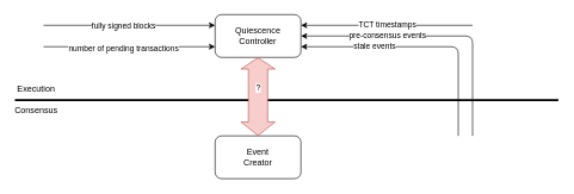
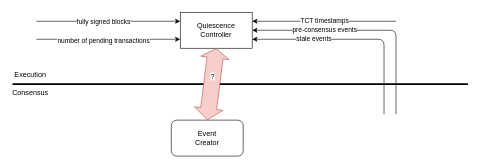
  <mxCell id="0" />
  <mxCell id="1" parent="0" />
  <mxCell id="2" value="" style="endArrow=none;html=1;rounded=0;strokeWidth=3;" edge="1" parent="1"><mxGeometry width="50" height="50" relative="1" as="geometry"><mxPoint x="20" y="140" as="sourcePoint" /><mxPoint x="780" y="140" as="targetPoint" /></mxGeometry></mxCell>
  <mxCell id="3" value="Execution" style="text;html=1;align=center;verticalAlign=middle;whiteSpace=wrap;rounded=0;" vertex="1" parent="1"><mxGeometry x="20" y="110" width="60" height="30" as="geometry" /></mxCell>
  <mxCell id="4" value="Consensus" style="text;html=1;align=center;verticalAlign=middle;whiteSpace=wrap;rounded=0;" vertex="1" parent="1"><mxGeometry x="20" y="140" width="60" height="30" as="geometry" /></mxCell>
- <mxCell id="5" value="Quiescence&lt;br&gt;Controller" style="rounded=1;whiteSpace=wrap;html=1;" vertex="1" parent="1"><mxGeometry x="300" y="20" width="120" height="60" as="geometry" /></mxCell>
- <mxCell id="6" value="Event&lt;br&gt;Creator" style="rounded=1;whiteSpace=wrap;html=1;" vertex="1" parent="1"><mxGeometry x="300" y="190" width="120" height="60" as="geometry" /></mxCell>
+ <mxCell id="5" value="Quiescence&lt;br&gt;Controller" style="whiteSpace=wrap;html=1;rounded=0;" vertex="1" parent="1"><mxGeometry x="300" y="20" width="120" height="60" as="geometry" /></mxCell>
+ <mxCell id="6" value="Event&lt;br&gt;Creator" style="rounded=1;whiteSpace=wrap;html=1;" vertex="1" parent="1"><mxGeometry x="285" y="200" width="120" height="60" as="geometry" /></mxCell>
  <mxCell id="7" value="" style="endArrow=classic;html=1;rounded=0;entryX=0;entryY=0.75;entryDx=0;entryDy=0;" edge="1" parent="1" target="5"><mxGeometry width="50" height="50" relative="1" as="geometry"><mxPoint x="60" y="65" as="sourcePoint" /><mxPoint x="420" y="140" as="targetPoint" /></mxGeometry></mxCell>
  <mxCell id="8" value="number of pending transactions" style="edgeLabel;html=1;align=center;verticalAlign=middle;resizable=0;points=[];" vertex="1" connectable="0" parent="7"><mxGeometry x="-0.077" y="-1" relative="1" as="geometry"><mxPoint as="offset" /></mxGeometry></mxCell>
  <mxCell id="9" value="" style="endArrow=classic;html=1;rounded=0;entryX=0;entryY=0.25;entryDx=0;entryDy=0;" edge="1" parent="1" target="5"><mxGeometry width="50" height="50" relative="1" as="geometry"><mxPoint x="60" y="35" as="sourcePoint" /><mxPoint x="260" y="20" as="targetPoint" /></mxGeometry></mxCell>
  <mxCell id="10" value="fully signed blocks" style="edgeLabel;html=1;align=center;verticalAlign=middle;resizable=0;points=[];" vertex="1" connectable="0" parent="9"><mxGeometry x="-0.077" y="-1" relative="1" as="geometry"><mxPoint as="offset" /></mxGeometry></mxCell>
  <mxCell id="11" value="" style="endArrow=classic;html=1;rounded=0;entryX=1;entryY=0.25;entryDx=0;entryDy=0;" edge="1" parent="1" target="5"><mxGeometry width="50" height="50" relative="1" as="geometry"><mxPoint x="660" y="35" as="sourcePoint" /><mxPoint x="640" y="40" as="targetPoint" /></mxGeometry></mxCell>
  <mxCell id="12" value="TCT timestamps" style="edgeLabel;html=1;align=center;verticalAlign=middle;resizable=0;points=[];" vertex="1" connectable="0" parent="11"><mxGeometry x="-0.004" y="-1" relative="1" as="geometry"><mxPoint as="offset" /></mxGeometry></mxCell>
  <mxCell id="13" value="" style="endArrow=classic;html=1;rounded=1;entryX=1;entryY=0.5;entryDx=0;entryDy=0;curved=0;" edge="1" parent="1" target="5"><mxGeometry width="50" height="50" relative="1" as="geometry"><mxPoint x="660" y="190" as="sourcePoint" /><mxPoint x="470" y="60" as="targetPoint" /><Array as="points"><mxPoint x="660" y="50" /></Array></mxGeometry></mxCell>
  <mxCell id="14" value="pre-consensus events" style="edgeLabel;html=1;align=center;verticalAlign=middle;resizable=0;points=[];" vertex="1" connectable="0" parent="13"><mxGeometry x="-0.004" y="-1" relative="1" as="geometry"><mxPoint x="-71" as="offset" /></mxGeometry></mxCell>
  <mxCell id="15" value="" style="shape=flexArrow;endArrow=classic;startArrow=classic;html=1;rounded=0;entryX=0.5;entryY=1;entryDx=0;entryDy=0;exitX=0.5;exitY=0;exitDx=0;exitDy=0;width=26.897;endSize=4.945;fillColor=#f8cecc;strokeColor=#b85450;" edge="1" parent="1" source="6" target="5"><mxGeometry width="100" height="100" relative="1" as="geometry"><mxPoint x="350" y="220" as="sourcePoint" /><mxPoint x="450" y="120" as="targetPoint" /></mxGeometry></mxCell>
  <mxCell id="16" value="?" style="edgeLabel;html=1;align=center;verticalAlign=middle;resizable=0;points=[];" vertex="1" connectable="0" parent="15"><mxGeometry x="0.229" y="1" relative="1" as="geometry"><mxPoint as="offset" /></mxGeometry></mxCell>
  <mxCell id="17" value="" style="endArrow=classic;html=1;rounded=1;entryX=1;entryY=0.75;entryDx=0;entryDy=0;curved=0;" edge="1" parent="1" target="5"><mxGeometry width="50" height="50" relative="1" as="geometry"><mxPoint x="640" y="190" as="sourcePoint" /><mxPoint x="450" y="85" as="targetPoint" /><Array as="points"><mxPoint x="640" y="65" /></Array></mxGeometry></mxCell>
  <mxCell id="18" value="stale events" style="edgeLabel;html=1;align=center;verticalAlign=middle;resizable=0;points=[];" vertex="1" connectable="0" parent="17"><mxGeometry x="-0.004" y="-1" relative="1" as="geometry"><mxPoint x="-71" as="offset" /></mxGeometry></mxCell>
